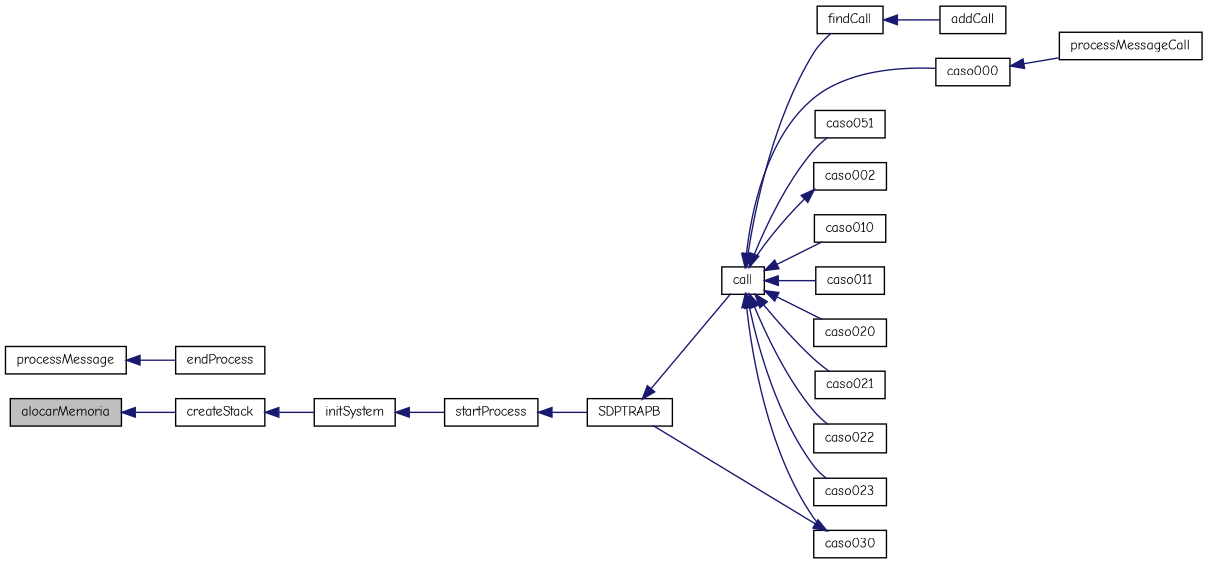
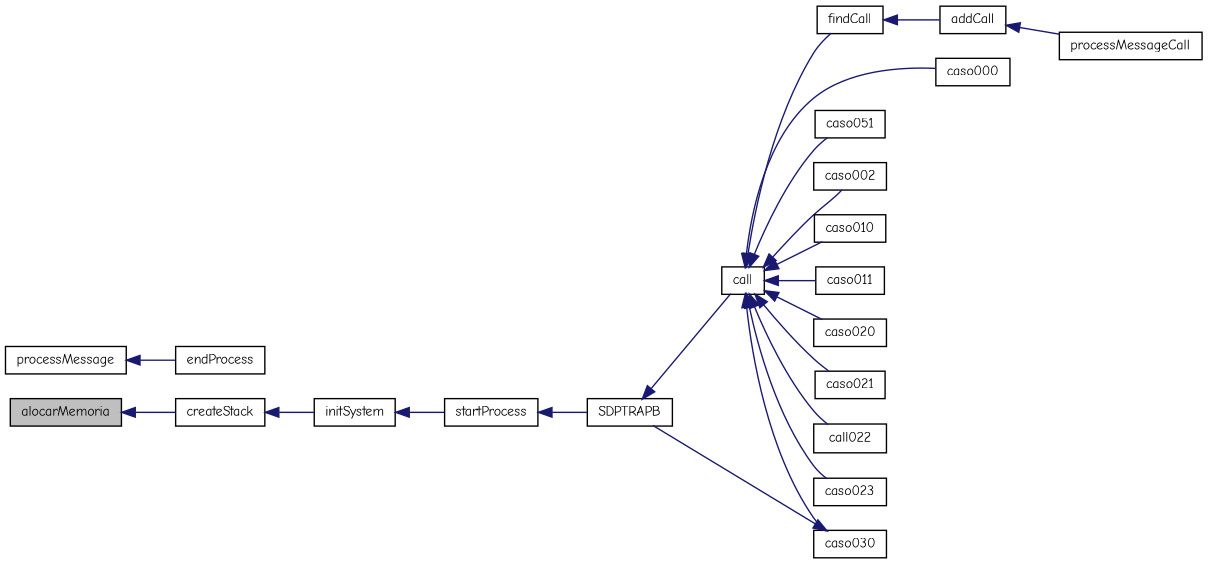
  digraph {
    fontname="Comic Neue"
    rankdir=LR
    node [color=black fillcolor=white fontname="Comic Neue" fontsize=10 shape=record style=filled]
    edge [color=midnightblue dir=back fontname="Comic Neue" fontsize=10 labelfontname=Helvetica labelfontsize=10 style=solid]
    n1 [fillcolor=grey75 fontcolor=black height=0.2 label=alocarMemoria width=0.4]
    n2 [height=0.2 label=createStack width=0.4]
    n3 [height=0.2 label=initSystem width=0.4]
    n4 [height=0.2 label=startProcess width=0.4]
    n5 [height=0.2 label=SDPTRAPB width=0.4]
    n6 [height=0.2 label=call width=0.4]
    n7 [height=0.2 label=findCall width=0.4]
    n8 [height=0.2 label=caso000 width=0.4]
    n9 [height=0.2 label=caso051 width=0.4]
    n10 [height=0.2 label=caso002 width=0.4]
    n11 [height=0.2 label=caso010 width=0.4]
    n12 [height=0.2 label=caso011 width=0.4]
    n13 [height=0.2 label=caso020 width=0.4]
    n14 [height=0.2 label=caso021 width=0.4]
-   n15 [height=0.2 label=caso022 width=0.4]
+   n15 [height=0.2 label=call022 width=0.4]
    n16 [height=0.2 label=caso023 width=0.4]
    n17 [height=0.2 label=caso030 width=0.4]
    n18 [height=0.2 label=addCall width=0.4]
    n19 [height=0.2 label=processMessageCall width=0.4]
    n20 [height=0.2 label=processMessage width=0.4]
    n21 [height=0.2 label=endProcess width=0.4]
    n1 -> n2
    n2 -> n3
    n3 -> n4
    n4 -> n5
    n5 -> n6
    n6 -> n7
    n6 -> n8
    n6 -> n9
-   n10 -> n6
+   n6 -> n10
    n6 -> n11
    n6 -> n12
    n6 -> n13
    n6 -> n14
    n6 -> n15
    n6 -> n16
    n6 -> n17
    n7 -> n18
    n17 -> n5
-   n8 -> n19
+   n18 -> n19
    n20 -> n21
  }
